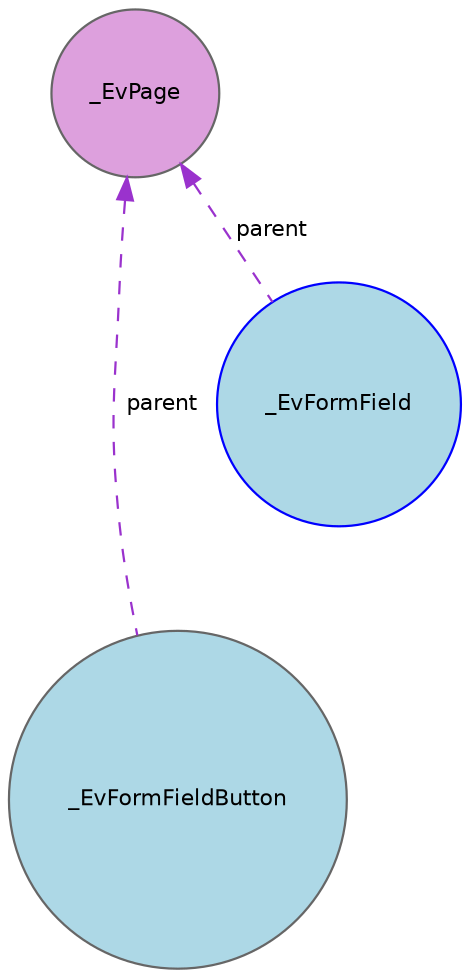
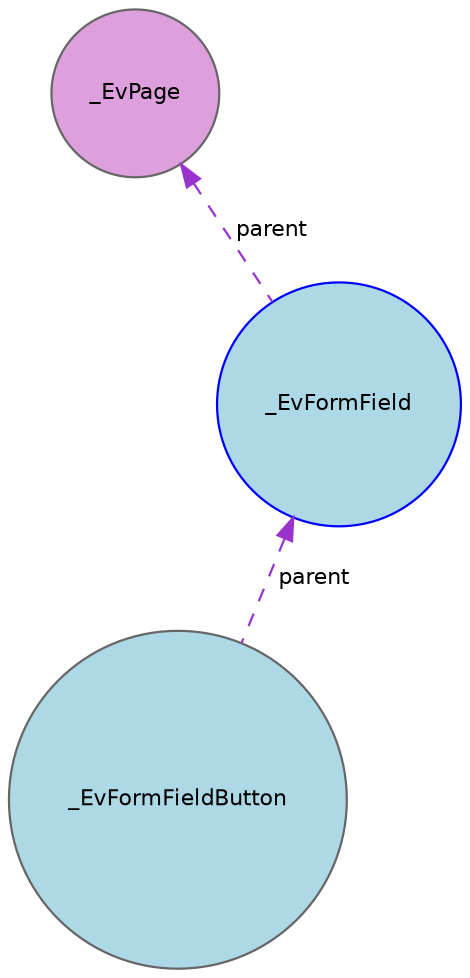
  digraph {
    node [color=gray40 fillcolor=lightblue fontname=Helvetica fontsize=10 shape=circle style=filled]
    edge [color=darkorchid3 dir=back fontname=Helvetica fontsize=10 labelfontname=Helvetica labelfontsize=10 style=dashed]
    n1 [fontcolor=black height=0.2 label=_EvFormFieldButton width=0.4]
    n2 [color=blue height=0.2 label=_EvFormField width=0.4]
    n3 [fillcolor=plum height=0.2 label=_EvPage width=0.4]
-   n3 -> n1 [label=" parent"]
+   n2 -> n1 [label=" parent"]
    n3 -> n2 [label=" parent"]
  }
